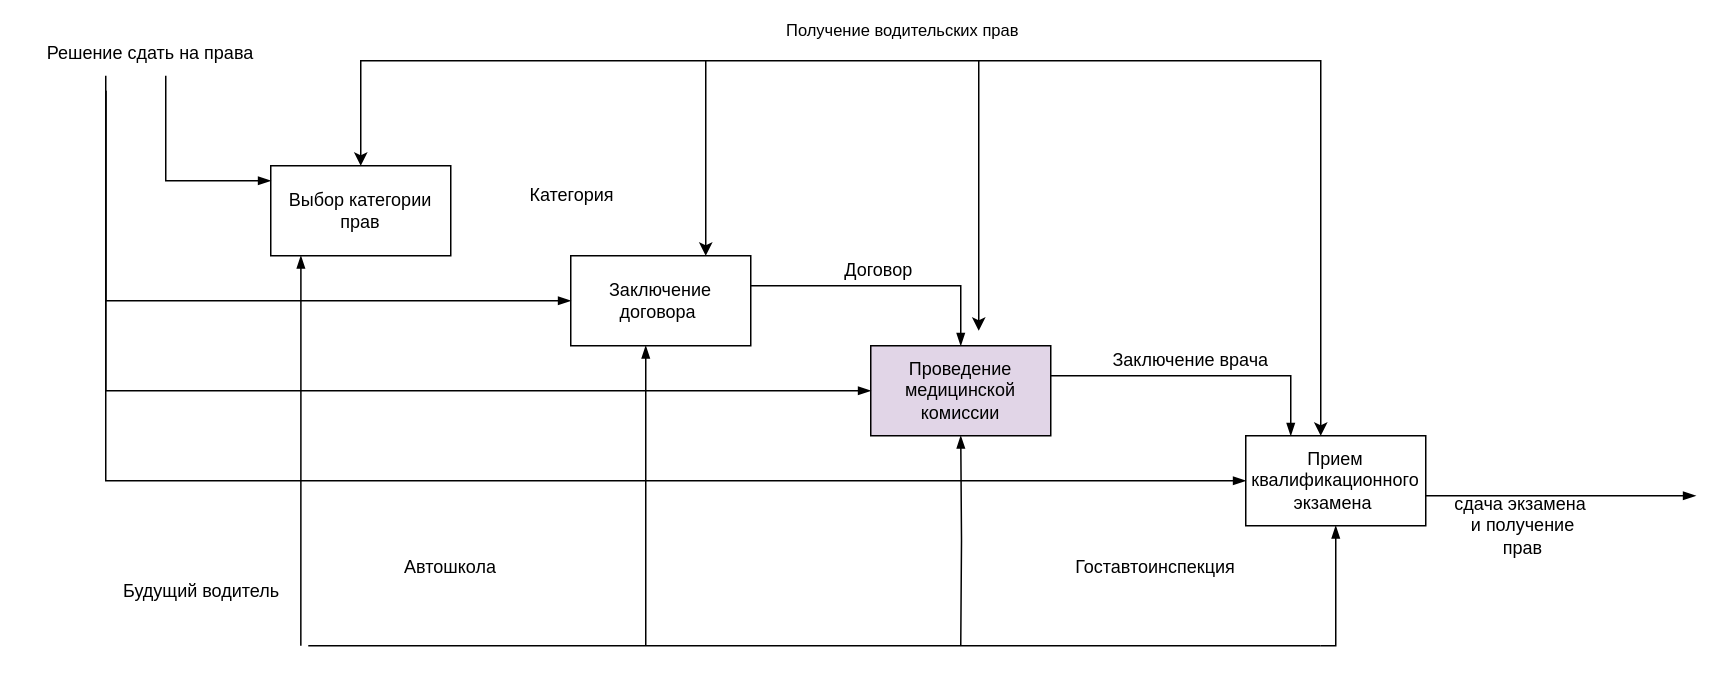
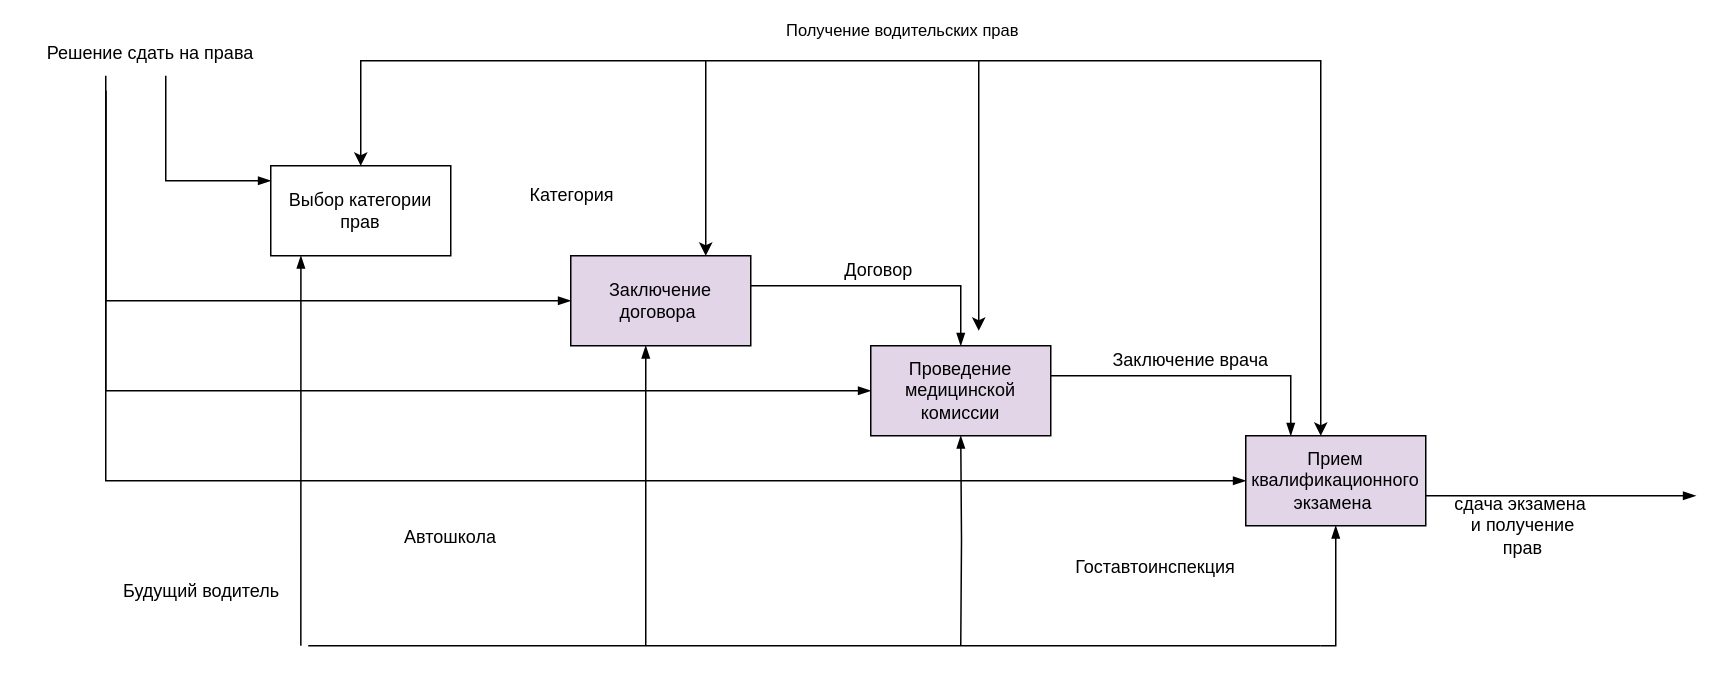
  <mxCell id="0" />
  <mxCell id="1" parent="0" />
  <mxCell id="2" value="Выбор категории прав" style="rounded=0;whiteSpace=wrap;html=1;" parent="1" vertex="1"><mxGeometry x="180" y="110" width="120" height="60" as="geometry" /></mxCell>
  <mxCell id="3" value="Договор" style="edgeStyle=orthogonalEdgeStyle;rounded=0;orthogonalLoop=1;jettySize=auto;html=1;entryX=0.5;entryY=0;entryDx=0;entryDy=0;fontSize=12;endArrow=blockThin;endFill=1;" parent="1" source="4" target="6" edge="1"><mxGeometry x="-0.059" y="10" relative="1" as="geometry"><mxPoint as="offset" /><Array as="points"><mxPoint x="640" y="190" /></Array></mxGeometry></mxCell>
- <mxCell id="4" value="&lt;span style=&quot;font-size: 12px;&quot;&gt;&lt;font style=&quot;vertical-align: inherit;&quot;&gt;&lt;font style=&quot;vertical-align: inherit;&quot;&gt;&lt;font style=&quot;vertical-align: inherit;&quot;&gt;&lt;font style=&quot;vertical-align: inherit;&quot;&gt;Заключение договора&amp;nbsp;&lt;/font&gt;&lt;/font&gt;&lt;/font&gt;&lt;/font&gt;&lt;/span&gt;" style="rounded=0;whiteSpace=wrap;html=1;fontSize=10;" parent="1" vertex="1"><mxGeometry x="380" y="170" width="120" height="60" as="geometry" /></mxCell>
+ <mxCell id="4" value="&lt;span style=&quot;font-size: 12px;&quot;&gt;&lt;font style=&quot;vertical-align: inherit;&quot;&gt;&lt;font style=&quot;vertical-align: inherit;&quot;&gt;&lt;font style=&quot;vertical-align: inherit;&quot;&gt;&lt;font style=&quot;vertical-align: inherit;&quot;&gt;Заключение договора&amp;nbsp;&lt;/font&gt;&lt;/font&gt;&lt;/font&gt;&lt;/font&gt;&lt;/span&gt;" style="rounded=0;whiteSpace=wrap;html=1;fontSize=10;fillColor=#e1d5e7;" parent="1" vertex="1"><mxGeometry x="380" y="170" width="120" height="60" as="geometry" /></mxCell>
  <mxCell id="5" value="Заключение врача" style="edgeStyle=orthogonalEdgeStyle;rounded=0;orthogonalLoop=1;jettySize=auto;html=1;entryX=0.25;entryY=0;entryDx=0;entryDy=0;fontSize=12;endArrow=blockThin;endFill=1;" parent="1" source="6" target="8" edge="1"><mxGeometry x="-0.074" y="10" relative="1" as="geometry"><Array as="points"><mxPoint x="860" y="250" /></Array><mxPoint as="offset" /></mxGeometry></mxCell>
  <mxCell id="6" value="&lt;font style=&quot;vertical-align: inherit;&quot;&gt;&lt;font style=&quot;vertical-align: inherit;&quot;&gt;&lt;font style=&quot;vertical-align: inherit;&quot;&gt;&lt;font style=&quot;vertical-align: inherit;&quot;&gt;Проведение медицинской комиссии&lt;/font&gt;&lt;/font&gt;&lt;/font&gt;&lt;/font&gt;" style="rounded=0;whiteSpace=wrap;html=1;fontSize=12;fillColor=#e1d5e7;" parent="1" vertex="1"><mxGeometry x="580" y="230" width="120" height="60" as="geometry" /></mxCell>
  <mxCell id="7" style="edgeStyle=orthogonalEdgeStyle;rounded=0;orthogonalLoop=1;jettySize=auto;html=1;fontSize=12;endArrow=blockThin;endFill=1;" parent="1" source="8" edge="1"><mxGeometry relative="1" as="geometry"><mxPoint x="1130" y="330" as="targetPoint" /><Array as="points"><mxPoint x="1100" y="330" /></Array></mxGeometry></mxCell>
- <mxCell id="8" value="&lt;font style=&quot;vertical-align: inherit;&quot;&gt;&lt;font style=&quot;vertical-align: inherit;&quot;&gt;&lt;font style=&quot;vertical-align: inherit;&quot;&gt;&lt;font style=&quot;vertical-align: inherit;&quot;&gt;&lt;font style=&quot;vertical-align: inherit;&quot;&gt;&lt;font style=&quot;vertical-align: inherit;&quot;&gt;Прием квалификационного экзамена&amp;nbsp;&lt;/font&gt;&lt;/font&gt;&lt;/font&gt;&lt;/font&gt;&lt;/font&gt;&lt;/font&gt;" style="rounded=0;whiteSpace=wrap;html=1;fontSize=12;" parent="1" vertex="1"><mxGeometry x="830" y="290" width="120" height="60" as="geometry" /></mxCell>
+ <mxCell id="8" value="&lt;font style=&quot;vertical-align: inherit;&quot;&gt;&lt;font style=&quot;vertical-align: inherit;&quot;&gt;&lt;font style=&quot;vertical-align: inherit;&quot;&gt;&lt;font style=&quot;vertical-align: inherit;&quot;&gt;&lt;font style=&quot;vertical-align: inherit;&quot;&gt;&lt;font style=&quot;vertical-align: inherit;&quot;&gt;Прием квалификационного экзамена&amp;nbsp;&lt;/font&gt;&lt;/font&gt;&lt;/font&gt;&lt;/font&gt;&lt;/font&gt;&lt;/font&gt;" style="rounded=0;whiteSpace=wrap;html=1;fontSize=12;fillColor=#e1d5e7;" parent="1" vertex="1"><mxGeometry x="830" y="290" width="120" height="60" as="geometry" /></mxCell>
  <mxCell id="9" style="edgeStyle=orthogonalEdgeStyle;rounded=0;orthogonalLoop=1;jettySize=auto;html=1;fontSize=12;endArrow=blockThin;endFill=1;" parent="1" target="2" edge="1"><mxGeometry relative="1" as="geometry"><Array as="points"><mxPoint x="200" y="290" /><mxPoint x="200" y="290" /></Array><mxPoint x="200.059" y="430" as="sourcePoint" /></mxGeometry></mxCell>
  <mxCell id="10" style="edgeStyle=orthogonalEdgeStyle;rounded=0;orthogonalLoop=1;jettySize=auto;html=1;fontSize=12;endArrow=blockThin;endFill=1;" parent="1" target="4" edge="1"><mxGeometry relative="1" as="geometry"><Array as="points"><mxPoint x="430" y="310" /><mxPoint x="430" y="310" /></Array><mxPoint x="430" y="430" as="sourcePoint" /></mxGeometry></mxCell>
- <mxCell id="11" value="&lt;font style=&quot;vertical-align: inherit;&quot;&gt;&lt;font style=&quot;vertical-align: inherit;&quot;&gt;Автошкола&lt;/font&gt;&lt;/font&gt;" style="text;html=1;strokeColor=none;fillColor=none;align=center;verticalAlign=middle;whiteSpace=wrap;rounded=0;fontSize=12;" parent="1" vertex="1"><mxGeometry x="270" y="362.5" width="60" height="30" as="geometry" /></mxCell>
+ <mxCell id="11" value="&lt;font style=&quot;vertical-align: inherit;&quot;&gt;&lt;font style=&quot;vertical-align: inherit;&quot;&gt;Автошкола&lt;/font&gt;&lt;/font&gt;" style="text;html=1;strokeColor=none;fillColor=none;align=center;verticalAlign=middle;whiteSpace=wrap;rounded=0;fontSize=12;" parent="1" vertex="1"><mxGeometry x="270" y="342.5" width="60" height="30" as="geometry" /></mxCell>
  <mxCell id="12" style="edgeStyle=orthogonalEdgeStyle;rounded=0;orthogonalLoop=1;jettySize=auto;html=1;entryX=0.5;entryY=1;entryDx=0;entryDy=0;fontSize=12;endArrow=blockThin;endFill=1;" parent="1" target="6" edge="1"><mxGeometry relative="1" as="geometry"><mxPoint x="640" y="430" as="sourcePoint" /></mxGeometry></mxCell>
  <mxCell id="13" style="edgeStyle=orthogonalEdgeStyle;rounded=0;orthogonalLoop=1;jettySize=auto;html=1;entryX=0.5;entryY=1;entryDx=0;entryDy=0;fontSize=12;endArrow=blockThin;endFill=1;" parent="1" target="8" edge="1"><mxGeometry relative="1" as="geometry"><mxPoint x="880" y="430" as="sourcePoint" /><Array as="points"><mxPoint x="890" y="430" /></Array></mxGeometry></mxCell>
  <mxCell id="14" value="Гоставтоинспекция" style="text;html=1;strokeColor=none;fillColor=none;align=center;verticalAlign=middle;whiteSpace=wrap;rounded=0;fontSize=12;" parent="1" vertex="1"><mxGeometry x="740" y="362.5" width="60" height="30" as="geometry" /></mxCell>
  <mxCell id="15" style="edgeStyle=orthogonalEdgeStyle;rounded=0;orthogonalLoop=1;jettySize=auto;html=1;fontSize=12;endArrow=blockThin;endFill=1;entryX=0;entryY=0.5;entryDx=0;entryDy=0;" parent="1" source="17" target="8" edge="1"><mxGeometry relative="1" as="geometry"><mxPoint x="790" y="390" as="targetPoint" /><mxPoint x="70.059" y="70" as="sourcePoint" /><Array as="points"><mxPoint x="70" y="320" /></Array></mxGeometry></mxCell>
  <mxCell id="16" style="edgeStyle=orthogonalEdgeStyle;rounded=0;orthogonalLoop=1;jettySize=auto;html=1;fontSize=12;endArrow=blockThin;endFill=1;" parent="1" source="17" edge="1"><mxGeometry relative="1" as="geometry"><mxPoint x="130" y="40" as="sourcePoint" /><mxPoint x="180" y="120" as="targetPoint" /><Array as="points"><mxPoint x="110" y="120" /></Array></mxGeometry></mxCell>
  <mxCell id="17" value="Решение сдать на права" style="text;html=1;strokeColor=none;fillColor=none;align=center;verticalAlign=middle;whiteSpace=wrap;rounded=0;fontSize=12;" parent="1" vertex="1"><mxGeometry x="20" y="20" width="160" height="30" as="geometry" /></mxCell>
  <mxCell id="18" value="сдача экзамена&amp;nbsp;&lt;br&gt;и получение прав" style="text;html=1;strokeColor=none;fillColor=none;align=center;verticalAlign=middle;whiteSpace=wrap;rounded=0;fontSize=12;" parent="1" vertex="1"><mxGeometry x="965" y="335" width="100" height="30" as="geometry" /></mxCell>
  <mxCell id="19" value="Категория" style="text;html=1;strokeColor=none;fillColor=none;align=center;verticalAlign=middle;whiteSpace=wrap;rounded=0;fontSize=12;" parent="1" vertex="1"><mxGeometry x="316" y="115" width="130" height="30" as="geometry" /></mxCell>
  <mxCell id="20" style="edgeStyle=orthogonalEdgeStyle;rounded=0;orthogonalLoop=1;jettySize=auto;html=1;fontSize=12;endArrow=blockThin;endFill=1;entryX=0;entryY=0.5;entryDx=0;entryDy=0;" parent="1" target="4" edge="1"><mxGeometry relative="1" as="geometry"><mxPoint x="69.999" y="60" as="sourcePoint" /><mxPoint x="139.94" y="120" as="targetPoint" /><Array as="points"><mxPoint x="70" y="200" /></Array></mxGeometry></mxCell>
  <mxCell id="21" style="edgeStyle=orthogonalEdgeStyle;rounded=0;orthogonalLoop=1;jettySize=auto;html=1;fontSize=12;endArrow=blockThin;endFill=1;entryX=0;entryY=0.5;entryDx=0;entryDy=0;" parent="1" target="6" edge="1"><mxGeometry relative="1" as="geometry"><mxPoint x="70" y="60" as="sourcePoint" /><mxPoint x="380" y="210" as="targetPoint" /><Array as="points"><mxPoint x="70" y="70" /><mxPoint x="70" y="250" /></Array></mxGeometry></mxCell>
  <mxCell id="22" value="Получение водительских прав" style="endArrow=classic;startArrow=classic;html=1;rounded=0;entryX=0.5;entryY=0;entryDx=0;entryDy=0;" parent="1" target="2" edge="1"><mxGeometry x="0.104" y="-20" width="50" height="50" relative="1" as="geometry"><mxPoint x="880" y="290" as="sourcePoint" /><mxPoint x="930" y="240" as="targetPoint" /><Array as="points"><mxPoint x="880" y="40" /><mxPoint x="490" y="40" /><mxPoint x="240" y="40" /></Array><mxPoint x="1" as="offset" /></mxGeometry></mxCell>
  <mxCell id="23" value="" style="endArrow=classic;html=1;rounded=0;" parent="1" edge="1"><mxGeometry width="50" height="50" relative="1" as="geometry"><mxPoint x="652" y="40" as="sourcePoint" /><mxPoint x="652" y="220" as="targetPoint" /></mxGeometry></mxCell>
  <mxCell id="24" value="" style="endArrow=classic;html=1;rounded=0;" parent="1" edge="1"><mxGeometry width="50" height="50" relative="1" as="geometry"><mxPoint x="470" y="40" as="sourcePoint" /><mxPoint x="470" y="170" as="targetPoint" /></mxGeometry></mxCell>
  <mxCell id="25" value="" style="endArrow=none;html=1;rounded=0;exitX=0.25;exitY=0;exitDx=0;exitDy=0;" parent="1" edge="1"><mxGeometry width="50" height="50" relative="1" as="geometry"><mxPoint x="205" y="430" as="sourcePoint" /><mxPoint x="880" y="430" as="targetPoint" /></mxGeometry></mxCell>
  <mxCell id="26" value="&lt;span style=&quot;font-family: Helvetica; font-size: 12px; font-style: normal; font-variant-ligatures: normal; font-variant-caps: normal; font-weight: 400; letter-spacing: normal; orphans: 2; text-align: center; text-indent: 0px; text-transform: none; widows: 2; word-spacing: 0px; -webkit-text-stroke-width: 0px; text-decoration-thickness: initial; text-decoration-style: initial; text-decoration-color: initial; float: none; display: inline !important;&quot;&gt;Будущ&lt;/span&gt;&lt;span style=&quot;font-family: Helvetica; font-size: 12px; font-style: normal; font-variant-ligatures: normal; font-variant-caps: normal; font-weight: 400; letter-spacing: normal; orphans: 2; text-align: center; text-indent: 0px; text-transform: none; widows: 2; word-spacing: 0px; -webkit-text-stroke-width: 0px; text-decoration-thickness: initial; text-decoration-style: initial; text-decoration-color: initial; float: none; display: inline !important;&quot;&gt;ий водитель&lt;/span&gt;" style="text;whiteSpace=wrap;html=1;" parent="1" vertex="1"><mxGeometry x="80" y="380" width="110" height="25" as="geometry" /></mxCell>
